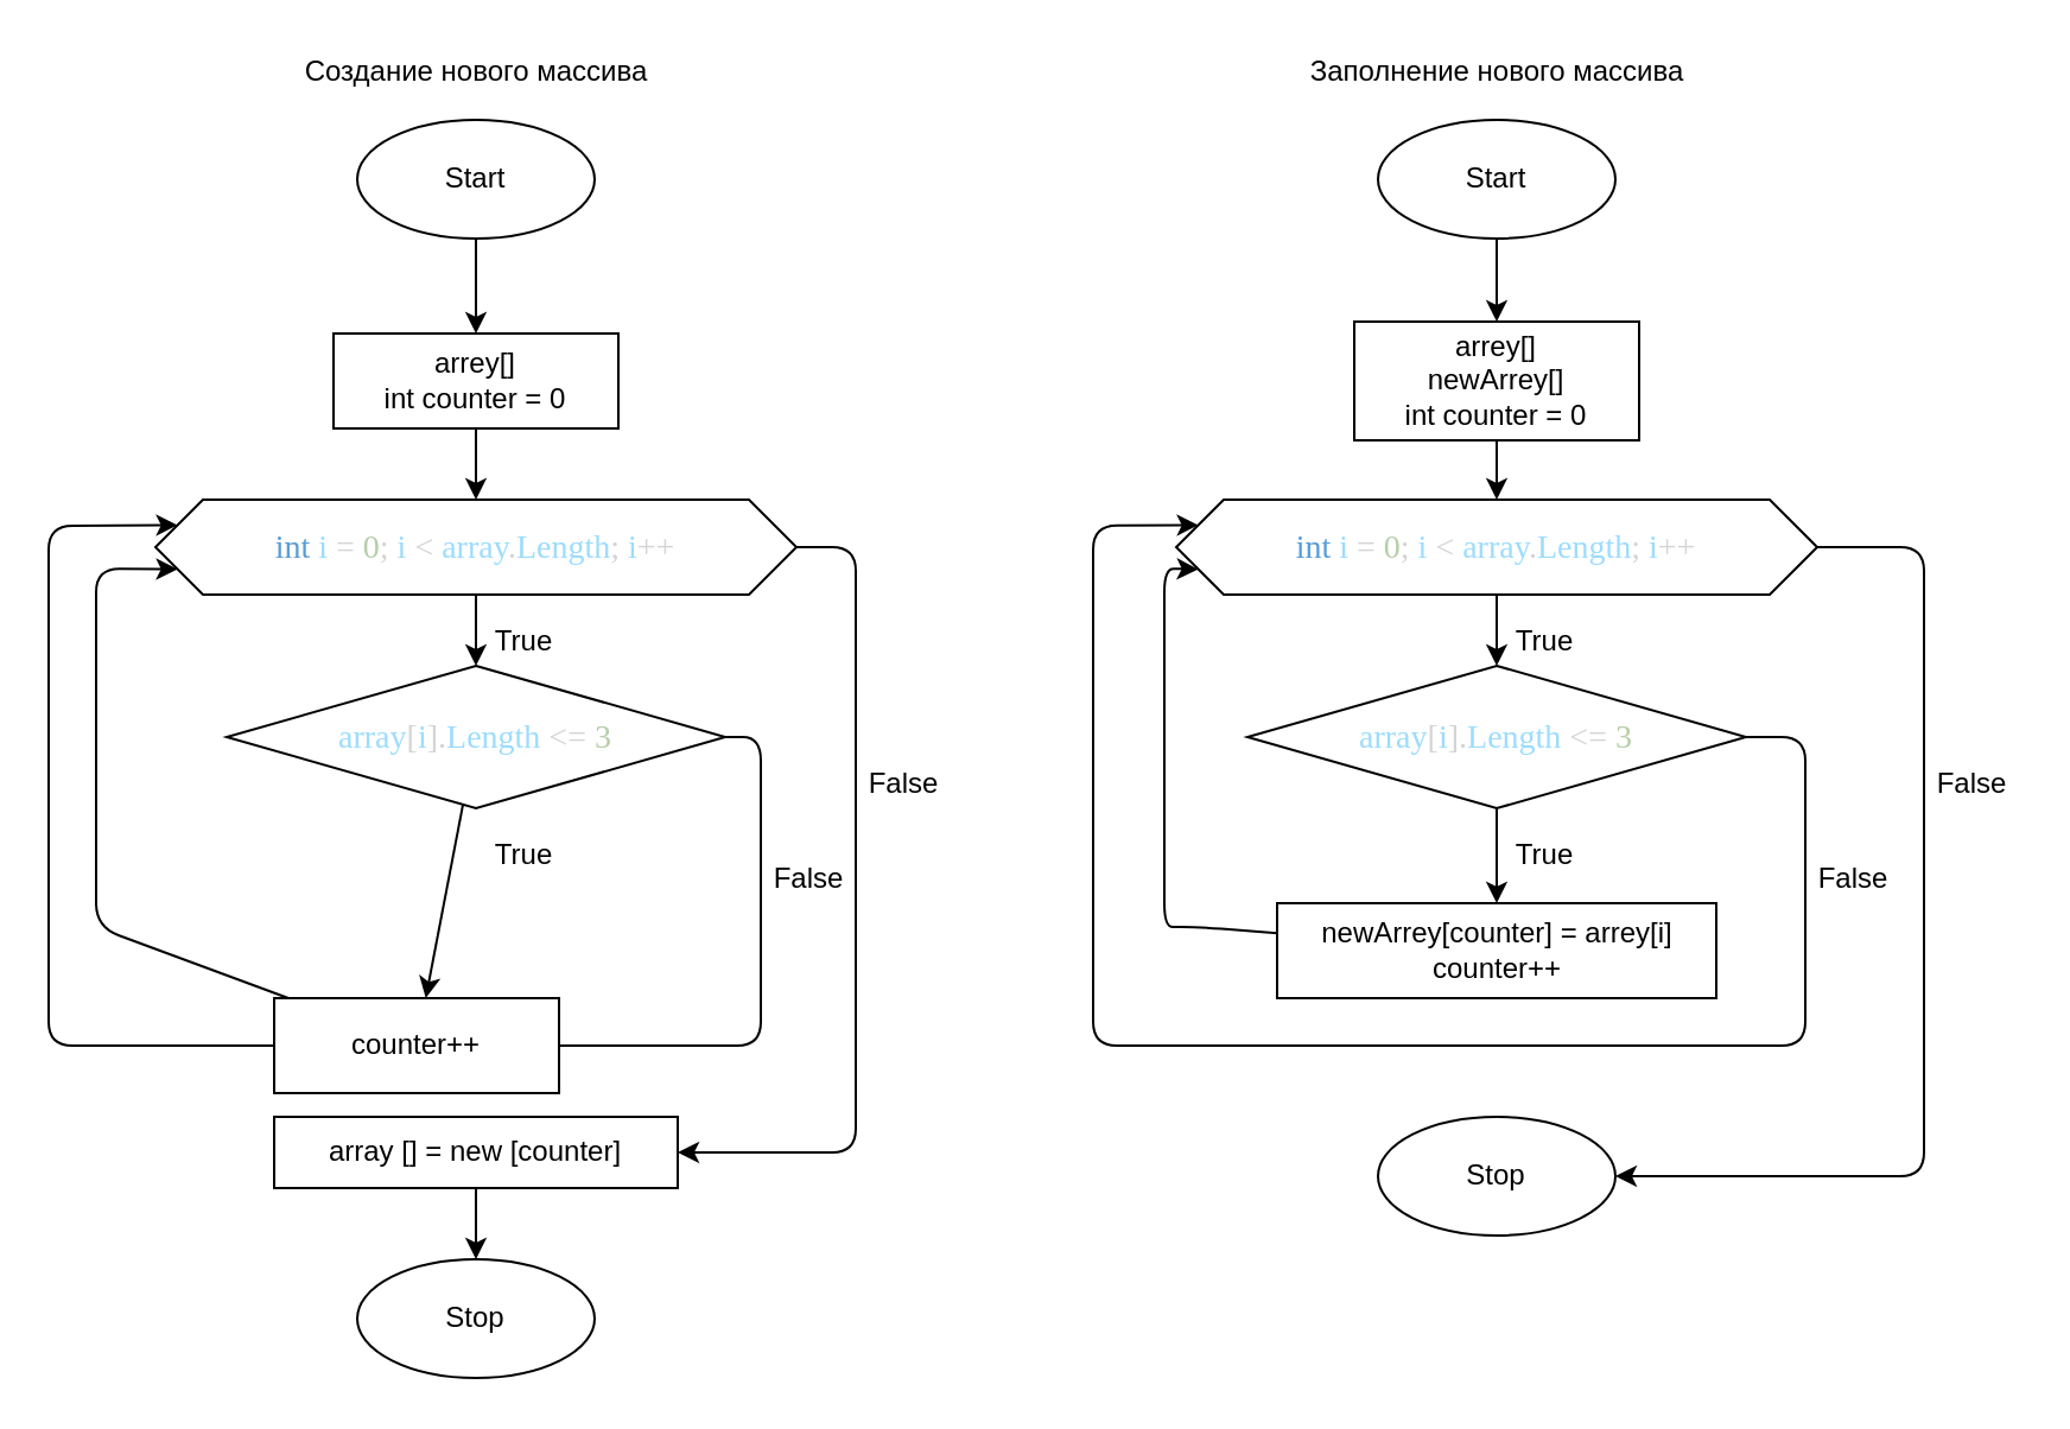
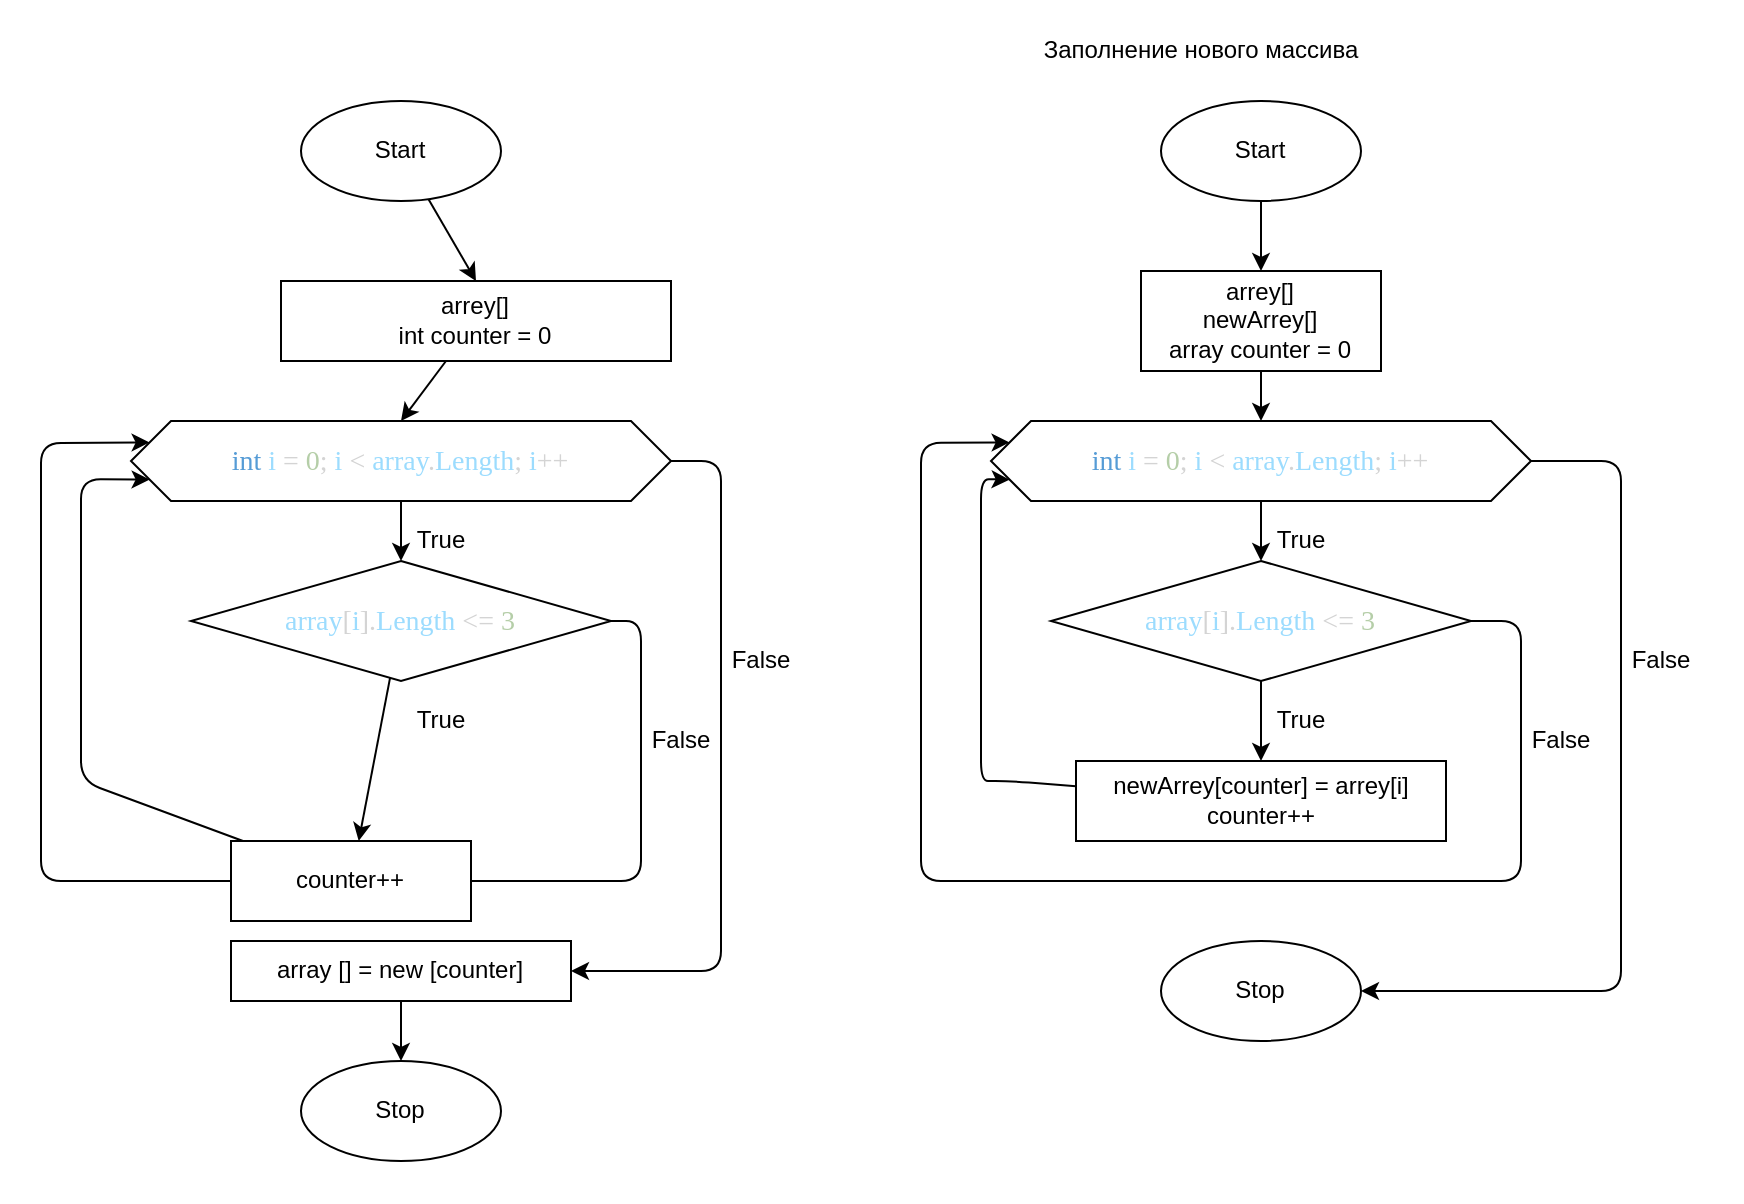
  <mxCell id="0" />
  <mxCell id="1" parent="0" />
  <mxCell id="2" style="edgeStyle=none;html=1;entryX=0.5;entryY=0;entryDx=0;entryDy=0;" edge="1" parent="1" source="3" target="7"><mxGeometry relative="1" as="geometry" /></mxCell>
  <mxCell id="3" value="Start" style="ellipse;whiteSpace=wrap;html=1;" vertex="1" parent="1"><mxGeometry x="150" y="50" width="100" height="50" as="geometry" /></mxCell>
  <mxCell id="4" value="Stop" style="ellipse;whiteSpace=wrap;html=1;" vertex="1" parent="1"><mxGeometry x="150" y="530" width="100" height="50" as="geometry" /></mxCell>
- <mxCell id="5" value="Создание нового массива" style="text;html=1;align=center;verticalAlign=middle;resizable=0;points=[];autosize=1;strokeColor=none;fillColor=none;" vertex="1" parent="1"><mxGeometry x="120" width="160" height="20" as="geometry" y="20" /></mxCell>
  <mxCell id="6" style="edgeStyle=none;html=1;entryX=0.5;entryY=0;entryDx=0;entryDy=0;" edge="1" parent="1" source="7" target="10"><mxGeometry relative="1" as="geometry" /></mxCell>
- <mxCell id="7" value="arrey[]&lt;br&gt;int counter = 0" style="rounded=0;whiteSpace=wrap;html=1;" vertex="1" parent="1"><mxGeometry x="140" y="140" width="120" height="40" as="geometry" /></mxCell>
+ <mxCell id="7" value="arrey[]&lt;br&gt;int counter = 0" style="rounded=0;whiteSpace=wrap;html=1;" vertex="1" parent="1"><mxGeometry x="140" y="140" width="195" height="40" as="geometry" /></mxCell>
  <mxCell id="8" style="edgeStyle=none;html=1;entryX=0.5;entryY=0;entryDx=0;entryDy=0;" edge="1" parent="1" source="10" target="13"><mxGeometry relative="1" as="geometry" /></mxCell>
  <mxCell id="9" style="edgeStyle=none;html=1;entryX=1;entryY=0.5;entryDx=0;entryDy=0;exitX=1;exitY=0.5;exitDx=0;exitDy=0;" edge="1" parent="1" source="10" target="19"><mxGeometry relative="1" as="geometry"><Array as="points"><mxPoint x="360" y="230" /><mxPoint x="360" y="485" /></Array></mxGeometry></mxCell>
  <mxCell id="10" value="&lt;span lang=&quot;EN-US&quot; style=&quot;font-size: 10.5pt ; line-height: 107% ; font-family: &amp;#34;consolas&amp;#34; ; color: #569cd6&quot;&gt;int&lt;/span&gt;&lt;span lang=&quot;EN-US&quot; style=&quot;font-size: 10.5pt ; line-height: 107% ; font-family: &amp;#34;consolas&amp;#34; ; color: #d4d4d4&quot;&gt; &lt;/span&gt;&lt;span lang=&quot;EN-US&quot; style=&quot;font-size: 10.5pt ; line-height: 107% ; font-family: &amp;#34;consolas&amp;#34; ; color: #9cdcfe&quot;&gt;i&lt;/span&gt;&lt;span lang=&quot;EN-US&quot; style=&quot;font-size: 10.5pt ; line-height: 107% ; font-family: &amp;#34;consolas&amp;#34; ; color: #d4d4d4&quot;&gt; = &lt;/span&gt;&lt;span lang=&quot;EN-US&quot; style=&quot;font-size: 10.5pt ; line-height: 107% ; font-family: &amp;#34;consolas&amp;#34; ; color: #b5cea8&quot;&gt;0&lt;/span&gt;&lt;span lang=&quot;EN-US&quot; style=&quot;font-size: 10.5pt ; line-height: 107% ; font-family: &amp;#34;consolas&amp;#34; ; color: #d4d4d4&quot;&gt;; &lt;/span&gt;&lt;span lang=&quot;EN-US&quot; style=&quot;font-size: 10.5pt ; line-height: 107% ; font-family: &amp;#34;consolas&amp;#34; ; color: #9cdcfe&quot;&gt;i&lt;/span&gt;&lt;span lang=&quot;EN-US&quot; style=&quot;font-size: 10.5pt ; line-height: 107% ; font-family: &amp;#34;consolas&amp;#34; ; color: #d4d4d4&quot;&gt; &amp;lt; &lt;/span&gt;&lt;span lang=&quot;EN-US&quot; style=&quot;font-size: 10.5pt ; line-height: 107% ; font-family: &amp;#34;consolas&amp;#34; ; color: #9cdcfe&quot;&gt;array&lt;/span&gt;&lt;span lang=&quot;EN-US&quot; style=&quot;font-size: 10.5pt ; line-height: 107% ; font-family: &amp;#34;consolas&amp;#34; ; color: #d4d4d4&quot;&gt;.&lt;/span&gt;&lt;span lang=&quot;EN-US&quot; style=&quot;font-size: 10.5pt ; line-height: 107% ; font-family: &amp;#34;consolas&amp;#34; ; color: #9cdcfe&quot;&gt;Length&lt;/span&gt;&lt;span lang=&quot;EN-US&quot; style=&quot;font-size: 10.5pt ; line-height: 107% ; font-family: &amp;#34;consolas&amp;#34; ; color: #d4d4d4&quot;&gt;; &lt;/span&gt;&lt;span lang=&quot;EN-US&quot; style=&quot;font-size: 10.5pt ; line-height: 107% ; font-family: &amp;#34;consolas&amp;#34; ; color: #9cdcfe&quot;&gt;i&lt;/span&gt;&lt;span lang=&quot;EN-US&quot; style=&quot;font-size: 10.5pt ; line-height: 107% ; font-family: &amp;#34;consolas&amp;#34; ; color: #d4d4d4&quot;&gt;++&lt;/span&gt;" style="shape=hexagon;perimeter=hexagonPerimeter2;whiteSpace=wrap;html=1;fixedSize=1;" vertex="1" parent="1"><mxGeometry x="65" y="210" width="270" height="40" as="geometry" /></mxCell>
  <mxCell id="11" style="edgeStyle=none;html=1;" edge="1" parent="1" source="13" target="15"><mxGeometry relative="1" as="geometry" /></mxCell>
  <mxCell id="12" style="edgeStyle=none;html=1;entryX=0;entryY=0.25;entryDx=0;entryDy=0;" edge="1" parent="1" source="13" target="10"><mxGeometry relative="1" as="geometry"><Array as="points"><mxPoint x="320" y="310" /><mxPoint x="320" y="440" /><mxPoint x="170" y="440" /><mxPoint x="20" y="440" /><mxPoint x="20" y="221" /></Array></mxGeometry></mxCell>
  <mxCell id="13" value="&lt;span lang=&quot;EN-US&quot; style=&quot;font-size: 10.5pt ; line-height: 107% ; font-family: &amp;#34;consolas&amp;#34; ; color: #9cdcfe&quot;&gt;array&lt;/span&gt;&lt;span lang=&quot;EN-US&quot; style=&quot;font-size: 10.5pt ; line-height: 107% ; font-family: &amp;#34;consolas&amp;#34; ; color: #d4d4d4&quot;&gt;[&lt;/span&gt;&lt;span lang=&quot;EN-US&quot; style=&quot;font-size: 10.5pt ; line-height: 107% ; font-family: &amp;#34;consolas&amp;#34; ; color: #9cdcfe&quot;&gt;i&lt;/span&gt;&lt;span lang=&quot;EN-US&quot; style=&quot;font-size: 10.5pt ; line-height: 107% ; font-family: &amp;#34;consolas&amp;#34; ; color: #d4d4d4&quot;&gt;].&lt;/span&gt;&lt;span lang=&quot;EN-US&quot; style=&quot;font-size: 10.5pt ; line-height: 107% ; font-family: &amp;#34;consolas&amp;#34; ; color: #9cdcfe&quot;&gt;Length&lt;/span&gt;&lt;span lang=&quot;EN-US&quot; style=&quot;font-size: 10.5pt ; line-height: 107% ; font-family: &amp;#34;consolas&amp;#34; ; color: #d4d4d4&quot;&gt; &amp;lt;= &lt;/span&gt;&lt;span lang=&quot;EN-US&quot; style=&quot;font-size: 10.5pt ; line-height: 107% ; font-family: &amp;#34;consolas&amp;#34; ; color: #b5cea8&quot;&gt;3&lt;/span&gt;" style="rhombus;whiteSpace=wrap;html=1;" vertex="1" parent="1"><mxGeometry x="95" y="280" width="210" height="60" as="geometry" /></mxCell>
  <mxCell id="14" style="edgeStyle=none;html=1;entryX=0;entryY=0.75;entryDx=0;entryDy=0;" edge="1" parent="1" source="15" target="10"><mxGeometry relative="1" as="geometry"><Array as="points"><mxPoint x="40" y="390" /><mxPoint x="40" y="320" /><mxPoint x="40" y="239" /></Array></mxGeometry></mxCell>
  <mxCell id="15" value="counter++" style="rounded=0;whiteSpace=wrap;html=1;" vertex="1" parent="1"><mxGeometry x="115" y="420" width="120" height="40" as="geometry" /></mxCell>
  <mxCell id="16" value="True" style="text;html=1;align=center;verticalAlign=middle;resizable=0;points=[];autosize=1;strokeColor=none;fillColor=none;" vertex="1" parent="1"><mxGeometry x="200" y="260" width="40" height="20" as="geometry" /></mxCell>
  <mxCell id="17" value="True" style="text;html=1;align=center;verticalAlign=middle;resizable=0;points=[];autosize=1;strokeColor=none;fillColor=none;" vertex="1" parent="1"><mxGeometry x="200" y="350" width="40" height="20" as="geometry" /></mxCell>
  <mxCell id="18" style="edgeStyle=none;html=1;" edge="1" parent="1" source="19" target="4"><mxGeometry relative="1" as="geometry" /></mxCell>
  <mxCell id="19" value="array [] = new [counter]" style="rounded=0;whiteSpace=wrap;html=1;" vertex="1" parent="1"><mxGeometry x="115" y="470" width="170" height="30" as="geometry" /></mxCell>
  <mxCell id="20" value="False" style="text;html=1;align=center;verticalAlign=middle;resizable=0;points=[];autosize=1;strokeColor=none;fillColor=none;" vertex="1" parent="1"><mxGeometry x="360" y="320" width="40" height="20" as="geometry" /></mxCell>
  <mxCell id="21" value="False" style="text;html=1;align=center;verticalAlign=middle;resizable=0;points=[];autosize=1;strokeColor=none;fillColor=none;" vertex="1" parent="1"><mxGeometry x="320" y="360" width="40" height="20" as="geometry" /></mxCell>
- <mxCell id="22" value="Заполнение нового массива" style="text;html=1;align=center;verticalAlign=middle;resizable=0;points=[];autosize=1;strokeColor=none;fillColor=none;" vertex="1" parent="1"><mxGeometry x="545" width="170" height="20" as="geometry" y="20" /></mxCell>
+ <mxCell id="22" value="Заполнение нового массива" style="text;html=1;align=center;verticalAlign=middle;resizable=0;points=[];autosize=1;strokeColor=none;fillColor=none;" vertex="1" parent="1"><mxGeometry x="515" y="15" width="170" height="20" as="geometry" /></mxCell>
  <mxCell id="23" style="edgeStyle=none;html=1;entryX=0.5;entryY=0;entryDx=0;entryDy=0;" edge="1" parent="1" source="24" target="29"><mxGeometry relative="1" as="geometry" /></mxCell>
- <mxCell id="24" value="arrey[]&lt;br&gt;newArrey[]&lt;br&gt;int counter = 0" style="rounded=0;whiteSpace=wrap;html=1;" vertex="1" parent="1"><mxGeometry x="570" y="135" width="120" height="50" as="geometry" /></mxCell>
+ <mxCell id="24" value="arrey[]&lt;br&gt;newArrey[]&lt;br&gt;array counter = 0" style="rounded=0;whiteSpace=wrap;html=1;" vertex="1" parent="1"><mxGeometry x="570" y="135" width="120" height="50" as="geometry" /></mxCell>
  <mxCell id="25" style="edgeStyle=none;html=1;entryX=0.5;entryY=0;entryDx=0;entryDy=0;" edge="1" parent="1" source="26" target="24"><mxGeometry relative="1" as="geometry" /></mxCell>
  <mxCell id="26" value="Start" style="ellipse;whiteSpace=wrap;html=1;" vertex="1" parent="1"><mxGeometry x="580" y="50" width="100" height="50" as="geometry" /></mxCell>
  <mxCell id="27" style="edgeStyle=none;html=1;entryX=0.5;entryY=0;entryDx=0;entryDy=0;" edge="1" parent="1" source="29" target="32"><mxGeometry relative="1" as="geometry" /></mxCell>
  <mxCell id="28" style="edgeStyle=none;html=1;entryX=1;entryY=0.5;entryDx=0;entryDy=0;exitX=1;exitY=0.5;exitDx=0;exitDy=0;" edge="1" parent="1" source="29" target="37"><mxGeometry relative="1" as="geometry"><Array as="points"><mxPoint x="810" y="230" /><mxPoint x="810" y="370" /><mxPoint x="810" y="495" /></Array></mxGeometry></mxCell>
  <mxCell id="29" value="&lt;span lang=&quot;EN-US&quot; style=&quot;font-size: 10.5pt ; line-height: 107% ; font-family: &amp;#34;consolas&amp;#34; ; color: #569cd6&quot;&gt;int&lt;/span&gt;&lt;span lang=&quot;EN-US&quot; style=&quot;font-size: 10.5pt ; line-height: 107% ; font-family: &amp;#34;consolas&amp;#34; ; color: #d4d4d4&quot;&gt; &lt;/span&gt;&lt;span lang=&quot;EN-US&quot; style=&quot;font-size: 10.5pt ; line-height: 107% ; font-family: &amp;#34;consolas&amp;#34; ; color: #9cdcfe&quot;&gt;i&lt;/span&gt;&lt;span lang=&quot;EN-US&quot; style=&quot;font-size: 10.5pt ; line-height: 107% ; font-family: &amp;#34;consolas&amp;#34; ; color: #d4d4d4&quot;&gt; = &lt;/span&gt;&lt;span lang=&quot;EN-US&quot; style=&quot;font-size: 10.5pt ; line-height: 107% ; font-family: &amp;#34;consolas&amp;#34; ; color: #b5cea8&quot;&gt;0&lt;/span&gt;&lt;span lang=&quot;EN-US&quot; style=&quot;font-size: 10.5pt ; line-height: 107% ; font-family: &amp;#34;consolas&amp;#34; ; color: #d4d4d4&quot;&gt;; &lt;/span&gt;&lt;span lang=&quot;EN-US&quot; style=&quot;font-size: 10.5pt ; line-height: 107% ; font-family: &amp;#34;consolas&amp;#34; ; color: #9cdcfe&quot;&gt;i&lt;/span&gt;&lt;span lang=&quot;EN-US&quot; style=&quot;font-size: 10.5pt ; line-height: 107% ; font-family: &amp;#34;consolas&amp;#34; ; color: #d4d4d4&quot;&gt; &amp;lt; &lt;/span&gt;&lt;span lang=&quot;EN-US&quot; style=&quot;font-size: 10.5pt ; line-height: 107% ; font-family: &amp;#34;consolas&amp;#34; ; color: #9cdcfe&quot;&gt;array&lt;/span&gt;&lt;span lang=&quot;EN-US&quot; style=&quot;font-size: 10.5pt ; line-height: 107% ; font-family: &amp;#34;consolas&amp;#34; ; color: #d4d4d4&quot;&gt;.&lt;/span&gt;&lt;span lang=&quot;EN-US&quot; style=&quot;font-size: 10.5pt ; line-height: 107% ; font-family: &amp;#34;consolas&amp;#34; ; color: #9cdcfe&quot;&gt;Length&lt;/span&gt;&lt;span lang=&quot;EN-US&quot; style=&quot;font-size: 10.5pt ; line-height: 107% ; font-family: &amp;#34;consolas&amp;#34; ; color: #d4d4d4&quot;&gt;; &lt;/span&gt;&lt;span lang=&quot;EN-US&quot; style=&quot;font-size: 10.5pt ; line-height: 107% ; font-family: &amp;#34;consolas&amp;#34; ; color: #9cdcfe&quot;&gt;i&lt;/span&gt;&lt;span lang=&quot;EN-US&quot; style=&quot;font-size: 10.5pt ; line-height: 107% ; font-family: &amp;#34;consolas&amp;#34; ; color: #d4d4d4&quot;&gt;++&lt;/span&gt;" style="shape=hexagon;perimeter=hexagonPerimeter2;whiteSpace=wrap;html=1;fixedSize=1;" vertex="1" parent="1"><mxGeometry x="495" y="210" width="270" height="40" as="geometry" /></mxCell>
  <mxCell id="30" style="edgeStyle=none;html=1;entryX=0.5;entryY=0;entryDx=0;entryDy=0;" edge="1" parent="1" source="32" target="34"><mxGeometry relative="1" as="geometry" /></mxCell>
  <mxCell id="31" style="edgeStyle=none;html=1;entryX=0;entryY=0.25;entryDx=0;entryDy=0;" edge="1" parent="1" source="32" target="29"><mxGeometry relative="1" as="geometry"><Array as="points"><mxPoint x="760" y="310" /><mxPoint x="760" y="380" /><mxPoint x="760" y="440" /><mxPoint x="580" y="440" /><mxPoint x="460" y="440" /><mxPoint x="460" y="221" /></Array></mxGeometry></mxCell>
  <mxCell id="32" value="&lt;span lang=&quot;EN-US&quot; style=&quot;font-size: 10.5pt ; line-height: 107% ; font-family: &amp;#34;consolas&amp;#34; ; color: #9cdcfe&quot;&gt;array&lt;/span&gt;&lt;span lang=&quot;EN-US&quot; style=&quot;font-size: 10.5pt ; line-height: 107% ; font-family: &amp;#34;consolas&amp;#34; ; color: #d4d4d4&quot;&gt;[&lt;/span&gt;&lt;span lang=&quot;EN-US&quot; style=&quot;font-size: 10.5pt ; line-height: 107% ; font-family: &amp;#34;consolas&amp;#34; ; color: #9cdcfe&quot;&gt;i&lt;/span&gt;&lt;span lang=&quot;EN-US&quot; style=&quot;font-size: 10.5pt ; line-height: 107% ; font-family: &amp;#34;consolas&amp;#34; ; color: #d4d4d4&quot;&gt;].&lt;/span&gt;&lt;span lang=&quot;EN-US&quot; style=&quot;font-size: 10.5pt ; line-height: 107% ; font-family: &amp;#34;consolas&amp;#34; ; color: #9cdcfe&quot;&gt;Length&lt;/span&gt;&lt;span lang=&quot;EN-US&quot; style=&quot;font-size: 10.5pt ; line-height: 107% ; font-family: &amp;#34;consolas&amp;#34; ; color: #d4d4d4&quot;&gt; &amp;lt;= &lt;/span&gt;&lt;span lang=&quot;EN-US&quot; style=&quot;font-size: 10.5pt ; line-height: 107% ; font-family: &amp;#34;consolas&amp;#34; ; color: #b5cea8&quot;&gt;3&lt;/span&gt;" style="rhombus;whiteSpace=wrap;html=1;" vertex="1" parent="1"><mxGeometry x="525" y="280" width="210" height="60" as="geometry" /></mxCell>
  <mxCell id="33" style="edgeStyle=none;html=1;entryX=0;entryY=0.75;entryDx=0;entryDy=0;" edge="1" parent="1" source="34" target="29"><mxGeometry relative="1" as="geometry"><Array as="points"><mxPoint x="504" y="390" /><mxPoint x="490" y="390" /><mxPoint x="490" y="320" /><mxPoint x="490" y="239" /></Array></mxGeometry></mxCell>
  <mxCell id="34" value="newArrey[counter] = arrey[i]&lt;br&gt;counter++" style="rounded=0;whiteSpace=wrap;html=1;" vertex="1" parent="1"><mxGeometry x="537.5" y="380" width="185" height="40" as="geometry" /></mxCell>
  <mxCell id="35" value="True" style="text;html=1;align=center;verticalAlign=middle;resizable=0;points=[];autosize=1;strokeColor=none;fillColor=none;" vertex="1" parent="1"><mxGeometry x="630" y="260" width="40" height="20" as="geometry" /></mxCell>
  <mxCell id="36" value="True" style="text;html=1;align=center;verticalAlign=middle;resizable=0;points=[];autosize=1;strokeColor=none;fillColor=none;" vertex="1" parent="1"><mxGeometry x="630" y="350" width="40" height="20" as="geometry" /></mxCell>
  <mxCell id="37" value="Stop" style="ellipse;whiteSpace=wrap;html=1;" vertex="1" parent="1"><mxGeometry x="580" y="470" width="100" height="50" as="geometry" /></mxCell>
  <mxCell id="38" value="False" style="text;html=1;align=center;verticalAlign=middle;resizable=0;points=[];autosize=1;strokeColor=none;fillColor=none;" vertex="1" parent="1"><mxGeometry x="760" y="360" width="40" height="20" as="geometry" /></mxCell>
  <mxCell id="39" value="False" style="text;html=1;align=center;verticalAlign=middle;resizable=0;points=[];autosize=1;strokeColor=none;fillColor=none;" vertex="1" parent="1"><mxGeometry x="810" y="320" width="40" height="20" as="geometry" /></mxCell>
